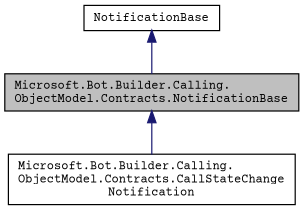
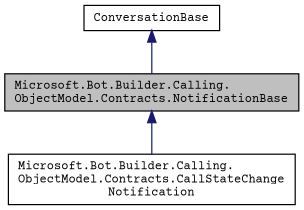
  digraph {
    fontname="Courier Prime"
    node [color=black fillcolor=white fontname="Courier Prime" fontsize=10 shape=record style=filled]
    edge [color=midnightblue dir=back fontname="Courier Prime" fontsize=10 labelfontname=Helvetica labelfontsize=10 style=solid]
    n1 [fillcolor=grey75 fontcolor=black height=0.2 label="Microsoft.Bot.Builder.Calling.\lObjectModel.Contracts.NotificationBase" width=0.4]
    n2 [height=0.2 label="Microsoft.Bot.Builder.Calling.\lObjectModel.Contracts.CallStateChange\lNotification" width=0.4]
-   n3 [height=0.2 label=NotificationBase width=0.4]
+   n3 [height=0.2 label=ConversationBase width=0.4]
    n1 -> n2
    n3 -> n1
  }
